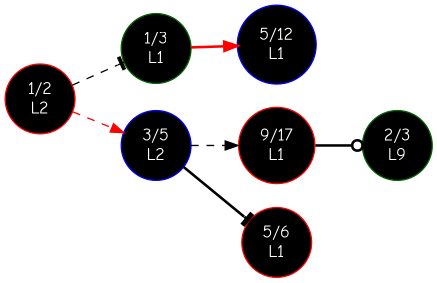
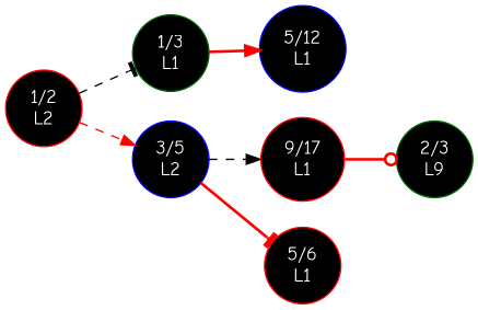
  digraph {
    fontname="Comic Neue"
    rankdir=LR
    node [color=red fillcolor=black fontcolor=white fontname="Comic Neue" shape=circle style=filled]
    edge [arrowhead=normal fontname="Comic Neue" style=dashed]
    n1 [label="1/2\nL2"]
    n2 [color=darkgreen label="1/3\nL1"]
    n3 [color=blue label="3/5\nL2"]
    n4 [color=blue label="5/12\nL1"]
    n5 [label="9/17\nL1"]
    n6 [label="5/6\nL1"]
    n7 [color=darkgreen label="2/3\nL9"]
    n1 -> n2 [arrowhead=tee]
    n1 -> n3 [color=red]
    n2 -> n4 [color=red style=bold]
    n3 -> n5
-   n3 -> n6 [arrowhead=tee style=bold]
-   n5 -> n7 [arrowhead=odot color=black style=bold]
+   n3 -> n6 [arrowhead=tee style=bold color=red]
+   n5 -> n7 [arrowhead=odot color=red style=bold]
  }
